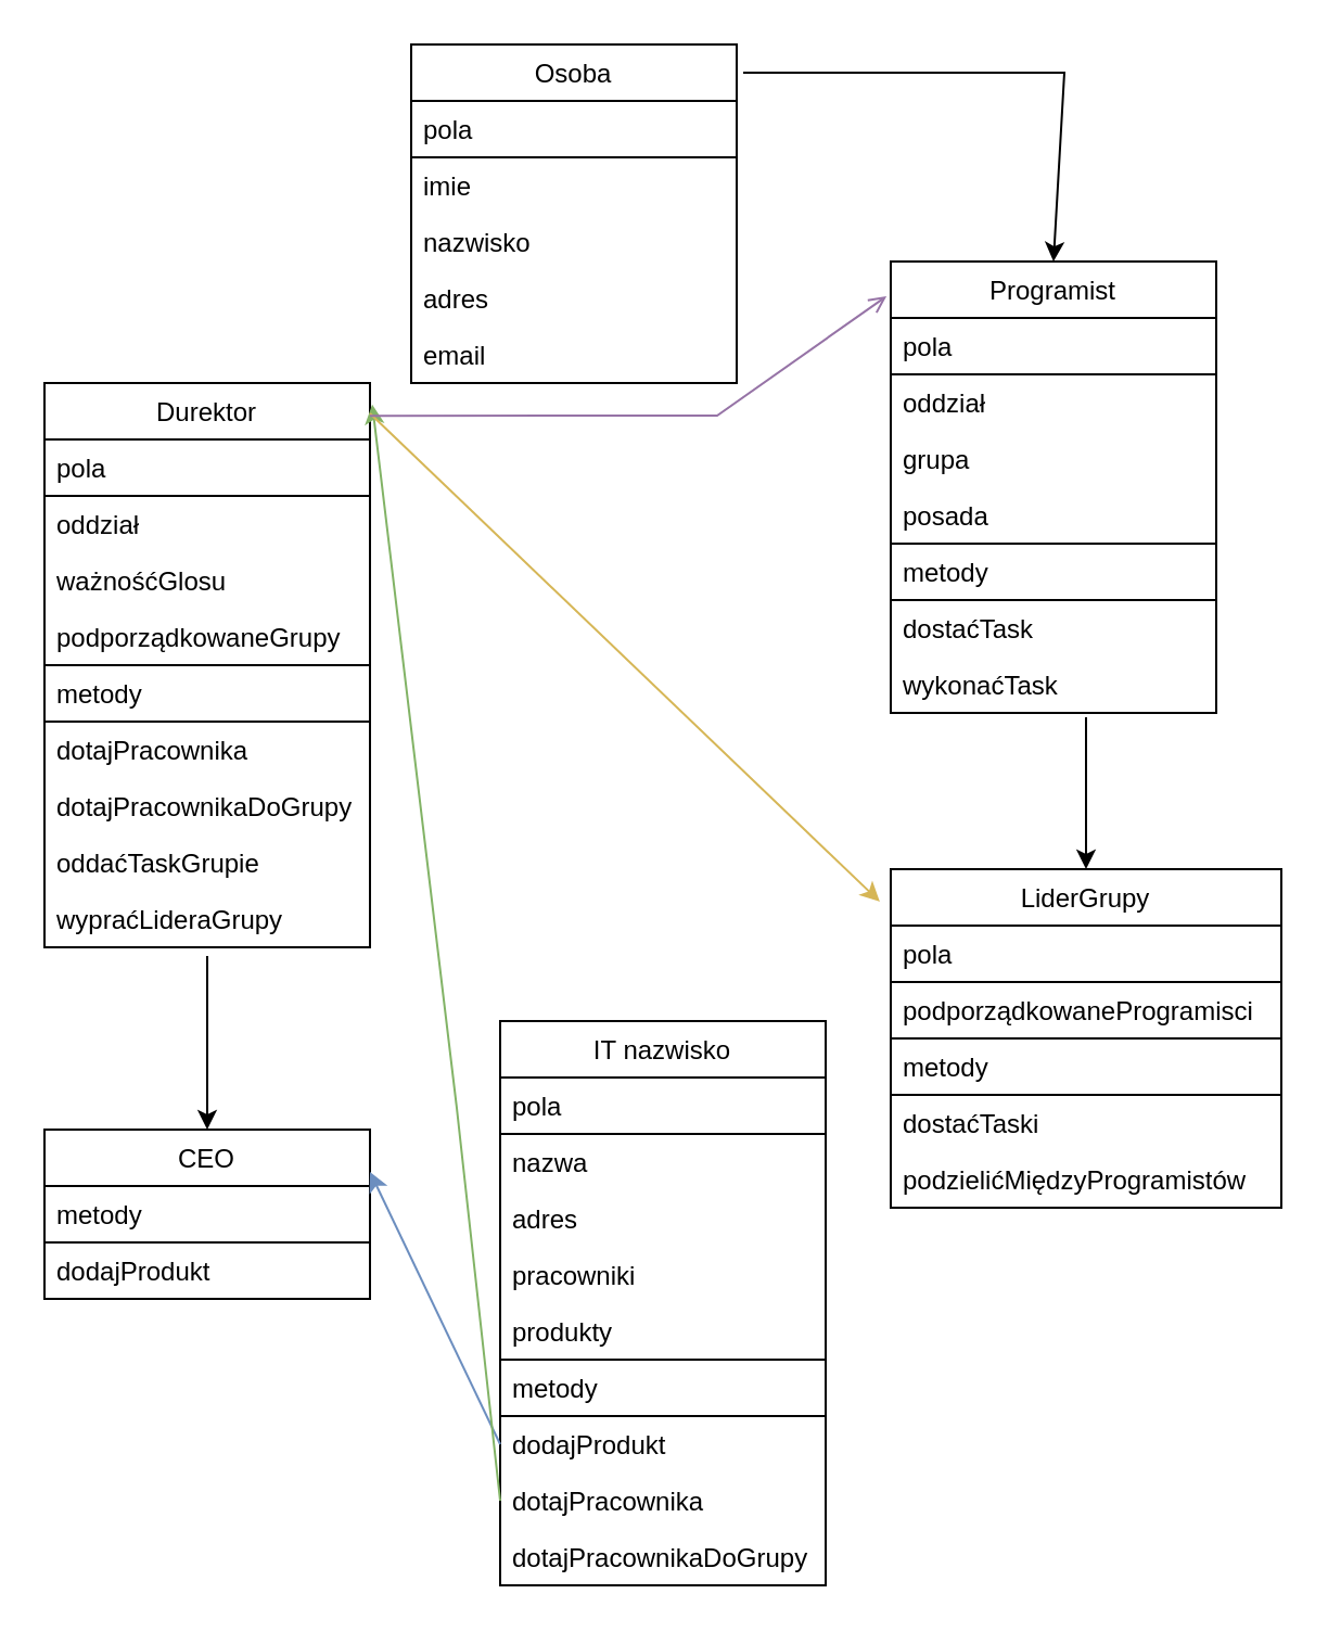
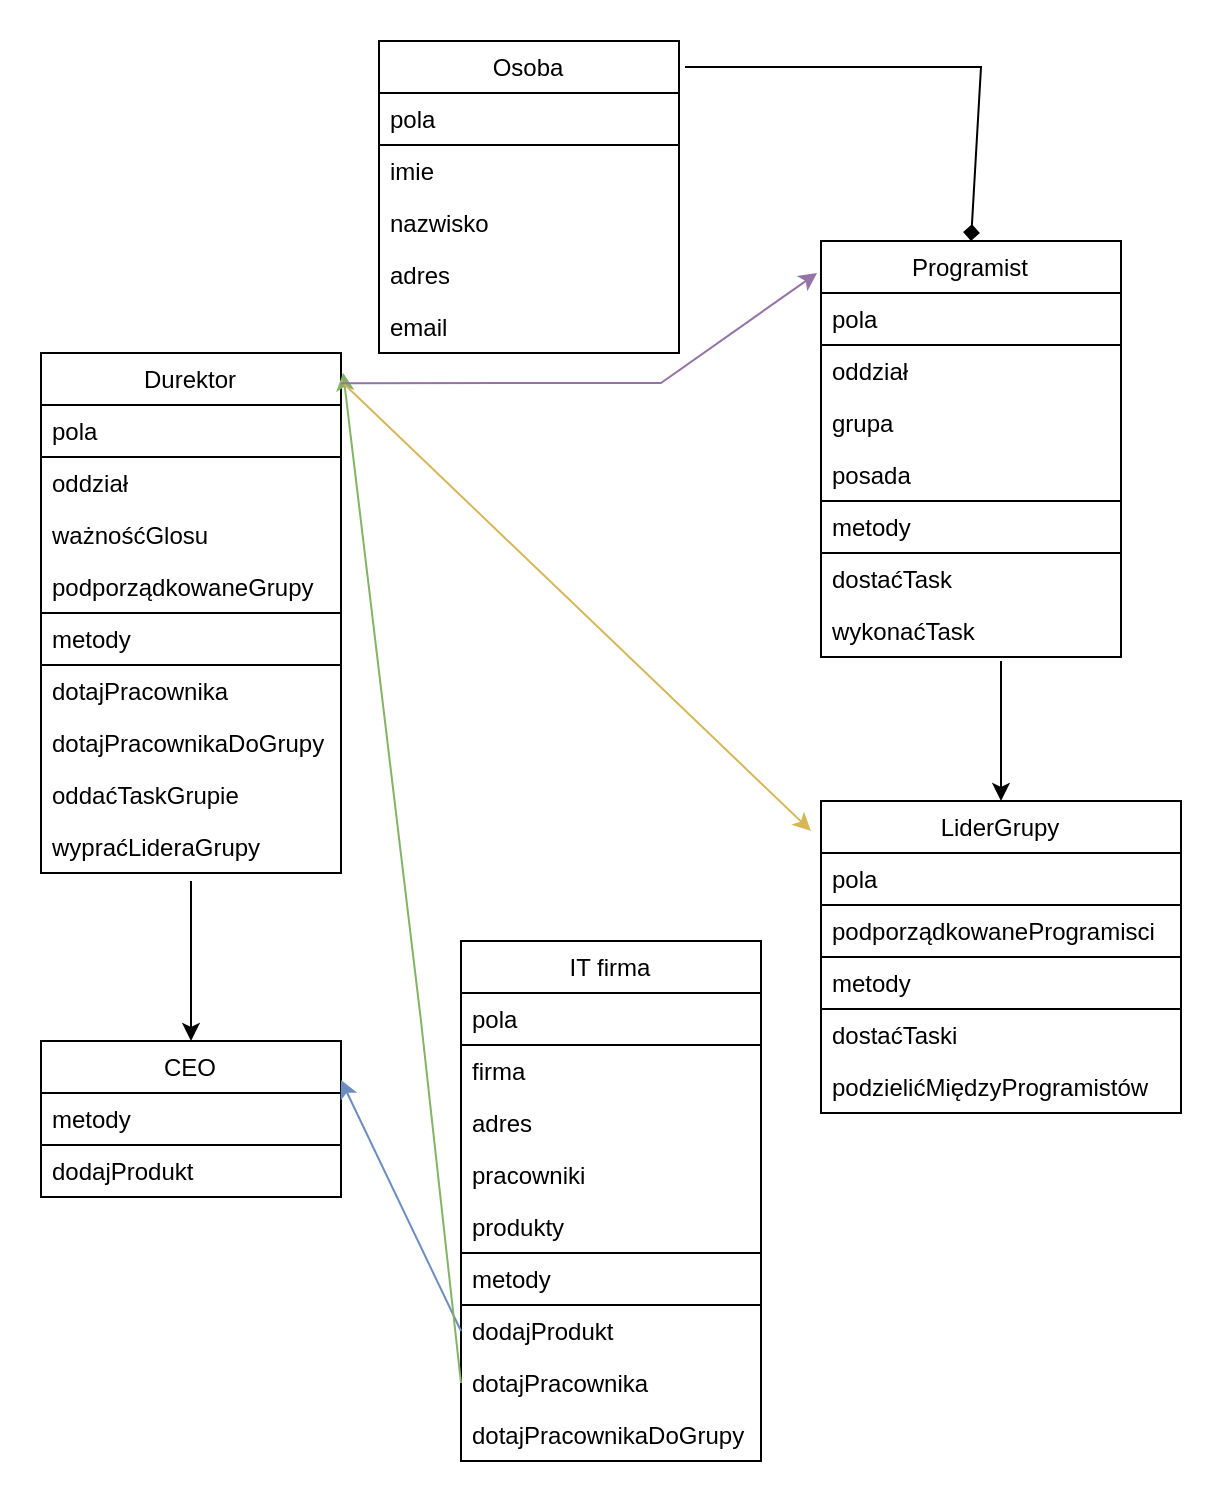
  <mxCell id="0" />
  <mxCell id="1" parent="0" />
- <mxCell id="2" value="IT nazwisko" style="swimlane;fontStyle=0;childLayout=stackLayout;horizontal=1;startSize=26;fillColor=none;horizontalStack=0;resizeParent=1;resizeParentMax=0;resizeLast=0;collapsible=1;marginBottom=0;" vertex="1" parent="1"><mxGeometry x="230" y="470" width="150" height="260" as="geometry" /></mxCell>
+ <mxCell id="2" value="IT firma" style="swimlane;fontStyle=0;childLayout=stackLayout;horizontal=1;startSize=26;fillColor=none;horizontalStack=0;resizeParent=1;resizeParentMax=0;resizeLast=0;collapsible=1;marginBottom=0;" vertex="1" parent="1"><mxGeometry x="230" y="470" width="150" height="260" as="geometry" /></mxCell>
  <mxCell id="3" value="pola" style="text;strokeColor=default;fillColor=none;align=left;verticalAlign=top;spacingLeft=4;spacingRight=4;overflow=hidden;rotatable=0;points=[[0,0.5],[1,0.5]];portConstraint=eastwest;imageAspect=1;backgroundOutline=0;shadow=0;sketch=0;glass=0;rounded=0;" vertex="1" parent="2"><mxGeometry y="26" width="150" height="26" as="geometry" /></mxCell>
- <mxCell id="4" value="nazwa" style="text;strokeColor=none;fillColor=none;align=left;verticalAlign=top;spacingLeft=4;spacingRight=4;overflow=hidden;rotatable=0;points=[[0,0.5],[1,0.5]];portConstraint=eastwest;" vertex="1" parent="2"><mxGeometry y="52" width="150" height="26" as="geometry" /></mxCell>
+ <mxCell id="4" value="firma" style="text;strokeColor=none;fillColor=none;align=left;verticalAlign=top;spacingLeft=4;spacingRight=4;overflow=hidden;rotatable=0;points=[[0,0.5],[1,0.5]];portConstraint=eastwest;" vertex="1" parent="2"><mxGeometry y="52" width="150" height="26" as="geometry" /></mxCell>
  <mxCell id="5" value="adres" style="text;strokeColor=none;fillColor=none;align=left;verticalAlign=top;spacingLeft=4;spacingRight=4;overflow=hidden;rotatable=0;points=[[0,0.5],[1,0.5]];portConstraint=eastwest;" vertex="1" parent="2"><mxGeometry y="78" width="150" height="26" as="geometry" /></mxCell>
  <mxCell id="6" value="pracowniki" style="text;strokeColor=none;fillColor=none;align=left;verticalAlign=top;spacingLeft=4;spacingRight=4;overflow=hidden;rotatable=0;points=[[0,0.5],[1,0.5]];portConstraint=eastwest;" vertex="1" parent="2"><mxGeometry y="104" width="150" height="26" as="geometry" /></mxCell>
  <mxCell id="7" value="produkty" style="text;strokeColor=none;fillColor=none;align=left;verticalAlign=top;spacingLeft=4;spacingRight=4;overflow=hidden;rotatable=0;points=[[0,0.5],[1,0.5]];portConstraint=eastwest;" vertex="1" parent="2"><mxGeometry y="130" width="150" height="26" as="geometry" /></mxCell>
  <mxCell id="8" value="metody" style="text;strokeColor=default;fillColor=none;align=left;verticalAlign=top;spacingLeft=4;spacingRight=4;overflow=hidden;rotatable=0;points=[[0,0.5],[1,0.5]];portConstraint=eastwest;imageAspect=1;backgroundOutline=0;shadow=0;sketch=0;glass=0;rounded=0;" vertex="1" parent="2"><mxGeometry y="156" width="150" height="26" as="geometry" /></mxCell>
  <mxCell id="9" value="dodajProdukt" style="text;strokeColor=none;fillColor=none;align=left;verticalAlign=top;spacingLeft=4;spacingRight=4;overflow=hidden;rotatable=0;points=[[0,0.5],[1,0.5]];portConstraint=eastwest;" vertex="1" parent="2"><mxGeometry y="182" width="150" height="26" as="geometry" /></mxCell>
  <mxCell id="10" value="dotajPracownika" style="text;strokeColor=none;fillColor=none;align=left;verticalAlign=top;spacingLeft=4;spacingRight=4;overflow=hidden;rotatable=0;points=[[0,0.5],[1,0.5]];portConstraint=eastwest;" vertex="1" parent="2"><mxGeometry y="208" width="150" height="26" as="geometry" /></mxCell>
  <mxCell id="11" value="dotajPracownikaDoGrupy" style="text;strokeColor=none;fillColor=none;align=left;verticalAlign=top;spacingLeft=4;spacingRight=4;overflow=hidden;rotatable=0;points=[[0,0.5],[1,0.5]];portConstraint=eastwest;" vertex="1" parent="2"><mxGeometry y="234" width="150" height="26" as="geometry" /></mxCell>
  <mxCell id="12" value="Osoba" style="swimlane;fontStyle=0;childLayout=stackLayout;horizontal=1;startSize=26;fillColor=none;horizontalStack=0;resizeParent=1;resizeParentMax=0;resizeLast=0;collapsible=1;marginBottom=0;" vertex="1" parent="1"><mxGeometry x="189" y="20" width="150" height="156" as="geometry" /></mxCell>
  <mxCell id="13" value="pola" style="text;strokeColor=default;fillColor=none;align=left;verticalAlign=top;spacingLeft=4;spacingRight=4;overflow=hidden;rotatable=0;points=[[0,0.5],[1,0.5]];portConstraint=eastwest;imageAspect=1;backgroundOutline=0;shadow=0;sketch=0;glass=0;rounded=0;" vertex="1" parent="12"><mxGeometry y="26" width="150" height="26" as="geometry" /></mxCell>
  <mxCell id="14" value="imie" style="text;strokeColor=none;fillColor=none;align=left;verticalAlign=top;spacingLeft=4;spacingRight=4;overflow=hidden;rotatable=0;points=[[0,0.5],[1,0.5]];portConstraint=eastwest;" vertex="1" parent="12"><mxGeometry y="52" width="150" height="26" as="geometry" /></mxCell>
  <mxCell id="15" value="nazwisko" style="text;strokeColor=none;fillColor=none;align=left;verticalAlign=top;spacingLeft=4;spacingRight=4;overflow=hidden;rotatable=0;points=[[0,0.5],[1,0.5]];portConstraint=eastwest;" vertex="1" parent="12"><mxGeometry y="78" width="150" height="26" as="geometry" /></mxCell>
  <mxCell id="16" value="adres" style="text;strokeColor=none;fillColor=none;align=left;verticalAlign=top;spacingLeft=4;spacingRight=4;overflow=hidden;rotatable=0;points=[[0,0.5],[1,0.5]];portConstraint=eastwest;" vertex="1" parent="12"><mxGeometry y="104" width="150" height="26" as="geometry" /></mxCell>
  <mxCell id="17" value="email" style="text;strokeColor=none;fillColor=none;align=left;verticalAlign=top;spacingLeft=4;spacingRight=4;overflow=hidden;rotatable=0;points=[[0,0.5],[1,0.5]];portConstraint=eastwest;" vertex="1" parent="12"><mxGeometry y="130" width="150" height="26" as="geometry" /></mxCell>
  <mxCell id="18" value="Durektor" style="swimlane;fontStyle=0;childLayout=stackLayout;horizontal=1;startSize=26;fillColor=none;horizontalStack=0;resizeParent=1;resizeParentMax=0;resizeLast=0;collapsible=1;marginBottom=0;" vertex="1" parent="1"><mxGeometry x="20" y="176" width="150" height="260" as="geometry" /></mxCell>
  <mxCell id="19" value="pola" style="text;strokeColor=default;fillColor=none;align=left;verticalAlign=top;spacingLeft=4;spacingRight=4;overflow=hidden;rotatable=0;points=[[0,0.5],[1,0.5]];portConstraint=eastwest;imageAspect=1;backgroundOutline=0;shadow=0;sketch=0;glass=0;rounded=0;" vertex="1" parent="18"><mxGeometry y="26" width="150" height="26" as="geometry" /></mxCell>
  <mxCell id="20" value="oddział" style="text;strokeColor=none;fillColor=none;align=left;verticalAlign=top;spacingLeft=4;spacingRight=4;overflow=hidden;rotatable=0;points=[[0,0.5],[1,0.5]];portConstraint=eastwest;" vertex="1" parent="18"><mxGeometry y="52" width="150" height="26" as="geometry" /></mxCell>
  <mxCell id="21" value="ważnośćGlosu" style="text;strokeColor=none;fillColor=none;align=left;verticalAlign=top;spacingLeft=4;spacingRight=4;overflow=hidden;rotatable=0;points=[[0,0.5],[1,0.5]];portConstraint=eastwest;" vertex="1" parent="18"><mxGeometry y="78" width="150" height="26" as="geometry" /></mxCell>
  <mxCell id="22" value="podporządkowaneGrupy" style="text;strokeColor=none;fillColor=none;align=left;verticalAlign=top;spacingLeft=4;spacingRight=4;overflow=hidden;rotatable=0;points=[[0,0.5],[1,0.5]];portConstraint=eastwest;" vertex="1" parent="18"><mxGeometry y="104" width="150" height="26" as="geometry" /></mxCell>
  <mxCell id="23" value="metody" style="text;strokeColor=default;fillColor=none;align=left;verticalAlign=top;spacingLeft=4;spacingRight=4;overflow=hidden;rotatable=0;points=[[0,0.5],[1,0.5]];portConstraint=eastwest;imageAspect=1;backgroundOutline=0;shadow=0;sketch=0;glass=0;rounded=0;" vertex="1" parent="18"><mxGeometry y="130" width="150" height="26" as="geometry" /></mxCell>
  <mxCell id="24" value="dotajPracownika" style="text;strokeColor=none;fillColor=none;align=left;verticalAlign=top;spacingLeft=4;spacingRight=4;overflow=hidden;rotatable=0;points=[[0,0.5],[1,0.5]];portConstraint=eastwest;" vertex="1" parent="18"><mxGeometry y="156" width="150" height="26" as="geometry" /></mxCell>
  <mxCell id="25" value="dotajPracownikaDoGrupy" style="text;strokeColor=none;fillColor=none;align=left;verticalAlign=top;spacingLeft=4;spacingRight=4;overflow=hidden;rotatable=0;points=[[0,0.5],[1,0.5]];portConstraint=eastwest;" vertex="1" parent="18"><mxGeometry y="182" width="150" height="26" as="geometry" /></mxCell>
  <mxCell id="26" value="oddaćTaskGrupie" style="text;strokeColor=none;fillColor=none;align=left;verticalAlign=top;spacingLeft=4;spacingRight=4;overflow=hidden;rotatable=0;points=[[0,0.5],[1,0.5]];portConstraint=eastwest;" vertex="1" parent="18"><mxGeometry y="208" width="150" height="26" as="geometry" /></mxCell>
  <mxCell id="27" value="wypraćLideraGrupy" style="text;strokeColor=none;fillColor=none;align=left;verticalAlign=top;spacingLeft=4;spacingRight=4;overflow=hidden;rotatable=0;points=[[0,0.5],[1,0.5]];portConstraint=eastwest;" vertex="1" parent="18"><mxGeometry y="234" width="150" height="26" as="geometry" /></mxCell>
  <mxCell id="28" value="Programist" style="swimlane;fontStyle=0;childLayout=stackLayout;horizontal=1;startSize=26;fillColor=none;horizontalStack=0;resizeParent=1;resizeParentMax=0;resizeLast=0;collapsible=1;marginBottom=0;" vertex="1" parent="1"><mxGeometry x="410" y="120" width="150" height="208" as="geometry" /></mxCell>
  <mxCell id="29" value="pola" style="text;strokeColor=default;fillColor=none;align=left;verticalAlign=top;spacingLeft=4;spacingRight=4;overflow=hidden;rotatable=0;points=[[0,0.5],[1,0.5]];portConstraint=eastwest;imageAspect=1;backgroundOutline=0;shadow=0;sketch=0;glass=0;rounded=0;" vertex="1" parent="28"><mxGeometry y="26" width="150" height="26" as="geometry" /></mxCell>
  <mxCell id="30" value="oddział" style="text;strokeColor=none;fillColor=none;align=left;verticalAlign=top;spacingLeft=4;spacingRight=4;overflow=hidden;rotatable=0;points=[[0,0.5],[1,0.5]];portConstraint=eastwest;" vertex="1" parent="28"><mxGeometry y="52" width="150" height="26" as="geometry" /></mxCell>
  <mxCell id="31" value="grupa" style="text;strokeColor=none;fillColor=none;align=left;verticalAlign=top;spacingLeft=4;spacingRight=4;overflow=hidden;rotatable=0;points=[[0,0.5],[1,0.5]];portConstraint=eastwest;" vertex="1" parent="28"><mxGeometry y="78" width="150" height="26" as="geometry" /></mxCell>
  <mxCell id="32" value="posada" style="text;strokeColor=none;fillColor=none;align=left;verticalAlign=top;spacingLeft=4;spacingRight=4;overflow=hidden;rotatable=0;points=[[0,0.5],[1,0.5]];portConstraint=eastwest;" vertex="1" parent="28"><mxGeometry y="104" width="150" height="26" as="geometry" /></mxCell>
  <mxCell id="33" value="metody" style="text;strokeColor=default;fillColor=none;align=left;verticalAlign=top;spacingLeft=4;spacingRight=4;overflow=hidden;rotatable=0;points=[[0,0.5],[1,0.5]];portConstraint=eastwest;imageAspect=1;backgroundOutline=0;shadow=0;sketch=0;glass=0;rounded=0;" vertex="1" parent="28"><mxGeometry y="130" width="150" height="26" as="geometry" /></mxCell>
  <mxCell id="34" value="dostaćTask" style="text;strokeColor=none;fillColor=none;align=left;verticalAlign=top;spacingLeft=4;spacingRight=4;overflow=hidden;rotatable=0;points=[[0,0.5],[1,0.5]];portConstraint=eastwest;" vertex="1" parent="28"><mxGeometry y="156" width="150" height="26" as="geometry" /></mxCell>
  <mxCell id="35" value="wykonaćTask" style="text;strokeColor=none;fillColor=none;align=left;verticalAlign=top;spacingLeft=4;spacingRight=4;overflow=hidden;rotatable=0;points=[[0,0.5],[1,0.5]];portConstraint=eastwest;" vertex="1" parent="28"><mxGeometry y="182" width="150" height="26" as="geometry" /></mxCell>
- <mxCell id="36" value="" style="endArrow=classic;html=1;rounded=0;exitX=1.02;exitY=0.083;exitDx=0;exitDy=0;exitPerimeter=0;entryX=0.5;entryY=0;entryDx=0;entryDy=0;" edge="1" parent="1" source="12" target="28"><mxGeometry width="50" height="50" relative="1" as="geometry"><mxPoint x="240" y="420" as="sourcePoint" /><mxPoint x="172" y="230" as="targetPoint" /><Array as="points"><mxPoint x="490" y="33" /></Array></mxGeometry></mxCell>
+ <mxCell id="36" value="" style="endArrow=diamond;html=1;rounded=0;exitX=1.02;exitY=0.083;exitDx=0;exitDy=0;exitPerimeter=0;entryX=0.5;entryY=0;entryDx=0;entryDy=0;" edge="1" parent="1" source="12" target="28"><mxGeometry width="50" height="50" relative="1" as="geometry"><mxPoint x="240" y="420" as="sourcePoint" /><mxPoint x="172" y="230" as="targetPoint" /><Array as="points"><mxPoint x="490" y="33" /></Array></mxGeometry></mxCell>
  <mxCell id="37" value="CEO" style="swimlane;fontStyle=0;childLayout=stackLayout;horizontal=1;startSize=26;fillColor=none;horizontalStack=0;resizeParent=1;resizeParentMax=0;resizeLast=0;collapsible=1;marginBottom=0;" vertex="1" parent="1"><mxGeometry x="20" y="520" width="150" height="78" as="geometry" /></mxCell>
  <mxCell id="38" value="metody" style="text;strokeColor=default;fillColor=none;align=left;verticalAlign=top;spacingLeft=4;spacingRight=4;overflow=hidden;rotatable=0;points=[[0,0.5],[1,0.5]];portConstraint=eastwest;imageAspect=1;backgroundOutline=0;shadow=0;sketch=0;glass=0;rounded=0;" vertex="1" parent="37"><mxGeometry y="26" width="150" height="26" as="geometry" /></mxCell>
  <mxCell id="39" value="dodajProdukt" style="text;strokeColor=none;fillColor=none;align=left;verticalAlign=top;spacingLeft=4;spacingRight=4;overflow=hidden;rotatable=0;points=[[0,0.5],[1,0.5]];portConstraint=eastwest;" vertex="1" parent="37"><mxGeometry y="52" width="150" height="26" as="geometry" /></mxCell>
  <mxCell id="40" value="" style="endArrow=classic;html=1;rounded=0;entryX=0.5;entryY=0;entryDx=0;entryDy=0;" edge="1" parent="1" target="37"><mxGeometry width="50" height="50" relative="1" as="geometry"><mxPoint x="95" y="440" as="sourcePoint" /><mxPoint x="-18" y="400" as="targetPoint" /></mxGeometry></mxCell>
  <mxCell id="41" value="LiderGrupy" style="swimlane;fontStyle=0;childLayout=stackLayout;horizontal=1;startSize=26;fillColor=none;horizontalStack=0;resizeParent=1;resizeParentMax=0;resizeLast=0;collapsible=1;marginBottom=0;" vertex="1" parent="1"><mxGeometry x="410" y="400" width="180" height="156" as="geometry" /></mxCell>
  <mxCell id="42" value="pola" style="text;strokeColor=default;fillColor=none;align=left;verticalAlign=top;spacingLeft=4;spacingRight=4;overflow=hidden;rotatable=0;points=[[0,0.5],[1,0.5]];portConstraint=eastwest;imageAspect=1;backgroundOutline=0;shadow=0;sketch=0;glass=0;rounded=0;" vertex="1" parent="41"><mxGeometry y="26" width="180" height="26" as="geometry" /></mxCell>
  <mxCell id="43" value="podporządkowaneProgramisci" style="text;strokeColor=none;fillColor=none;align=left;verticalAlign=top;spacingLeft=4;spacingRight=4;overflow=hidden;rotatable=0;points=[[0,0.5],[1,0.5]];portConstraint=eastwest;" vertex="1" parent="41"><mxGeometry y="52" width="180" height="26" as="geometry" /></mxCell>
  <mxCell id="44" value="metody" style="text;strokeColor=default;fillColor=none;align=left;verticalAlign=top;spacingLeft=4;spacingRight=4;overflow=hidden;rotatable=0;points=[[0,0.5],[1,0.5]];portConstraint=eastwest;imageAspect=1;backgroundOutline=0;shadow=0;sketch=0;glass=0;rounded=0;" vertex="1" parent="41"><mxGeometry y="78" width="180" height="26" as="geometry" /></mxCell>
  <mxCell id="45" value="dostaćTaski" style="text;strokeColor=none;fillColor=none;align=left;verticalAlign=top;spacingLeft=4;spacingRight=4;overflow=hidden;rotatable=0;points=[[0,0.5],[1,0.5]];portConstraint=eastwest;" vertex="1" parent="41"><mxGeometry y="104" width="180" height="26" as="geometry" /></mxCell>
  <mxCell id="46" value="podzielićMiędzyProgramistów" style="text;strokeColor=none;fillColor=none;align=left;verticalAlign=top;spacingLeft=4;spacingRight=4;overflow=hidden;rotatable=0;points=[[0,0.5],[1,0.5]];portConstraint=eastwest;" vertex="1" parent="41"><mxGeometry y="130" width="180" height="26" as="geometry" /></mxCell>
  <mxCell id="47" value="" style="endArrow=classic;html=1;rounded=0;entryX=0.5;entryY=0;entryDx=0;entryDy=0;" edge="1" parent="1" target="41"><mxGeometry width="50" height="50" relative="1" as="geometry"><mxPoint x="500" y="330" as="sourcePoint" /><mxPoint x="290" y="370" as="targetPoint" /></mxGeometry></mxCell>
  <mxCell id="48" value="" style="endArrow=classic;html=1;rounded=0;exitX=0;exitY=0.5;exitDx=0;exitDy=0;entryX=1;entryY=0.25;entryDx=0;entryDy=0;fillColor=#dae8fc;strokeColor=#6c8ebf;" edge="1" parent="1" source="9" target="37"><mxGeometry width="50" height="50" relative="1" as="geometry"><mxPoint x="240" y="420" as="sourcePoint" /><mxPoint x="290" y="370" as="targetPoint" /></mxGeometry></mxCell>
  <mxCell id="49" value="" style="endArrow=classic;html=1;rounded=0;exitX=0;exitY=0.5;exitDx=0;exitDy=0;fillColor=#d5e8d4;strokeColor=#82b366;entryX=1.007;entryY=0.038;entryDx=0;entryDy=0;entryPerimeter=0;" edge="1" parent="1" source="10" target="18"><mxGeometry width="50" height="50" relative="1" as="geometry"><mxPoint x="240" y="420" as="sourcePoint" /><mxPoint x="169" y="200" as="targetPoint" /><Array as="points"><mxPoint x="210" y="510" /></Array></mxGeometry></mxCell>
  <mxCell id="50" value="" style="endArrow=classic;html=1;rounded=0;entryX=-0.028;entryY=0.096;entryDx=0;entryDy=0;entryPerimeter=0;fillColor=#fff2cc;strokeColor=#d6b656;" edge="1" parent="1" target="41"><mxGeometry width="50" height="50" relative="1" as="geometry"><mxPoint x="170" y="190" as="sourcePoint" /><mxPoint x="290" y="370" as="targetPoint" /></mxGeometry></mxCell>
- <mxCell id="51" value="" style="endArrow=open;html=1;rounded=0;exitX=1;exitY=0.058;exitDx=0;exitDy=0;exitPerimeter=0;entryX=-0.013;entryY=0.077;entryDx=0;entryDy=0;entryPerimeter=0;fillColor=#e1d5e7;strokeColor=#9673a6;" edge="1" parent="1" source="18" target="28"><mxGeometry width="50" height="50" relative="1" as="geometry"><mxPoint x="240" y="420" as="sourcePoint" /><mxPoint x="290" y="370" as="targetPoint" /><Array as="points"><mxPoint x="330" y="191" /></Array></mxGeometry></mxCell>
+ <mxCell id="51" value="" style="endArrow=classic;html=1;rounded=0;exitX=1;exitY=0.058;exitDx=0;exitDy=0;exitPerimeter=0;entryX=-0.013;entryY=0.077;entryDx=0;entryDy=0;entryPerimeter=0;fillColor=#e1d5e7;strokeColor=#9673a6;" edge="1" parent="1" source="18" target="28"><mxGeometry width="50" height="50" relative="1" as="geometry"><mxPoint x="240" y="420" as="sourcePoint" /><mxPoint x="290" y="370" as="targetPoint" /><Array as="points"><mxPoint x="330" y="191" /></Array></mxGeometry></mxCell>
